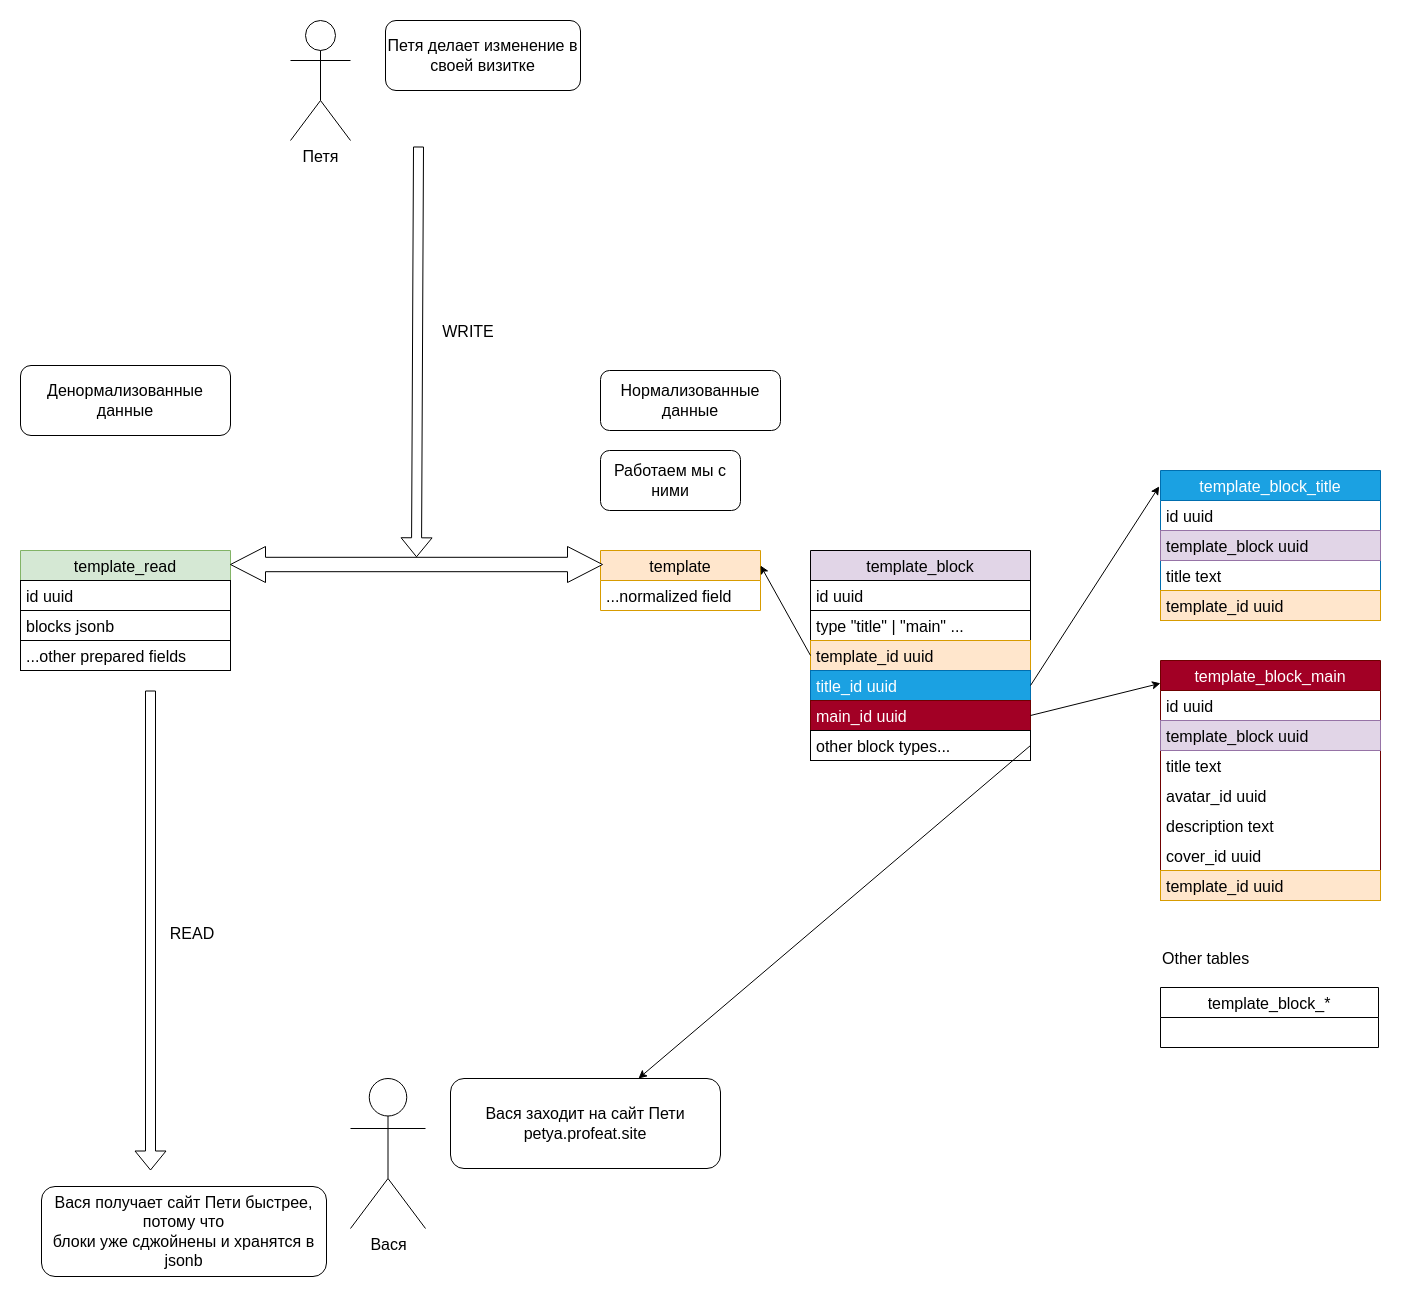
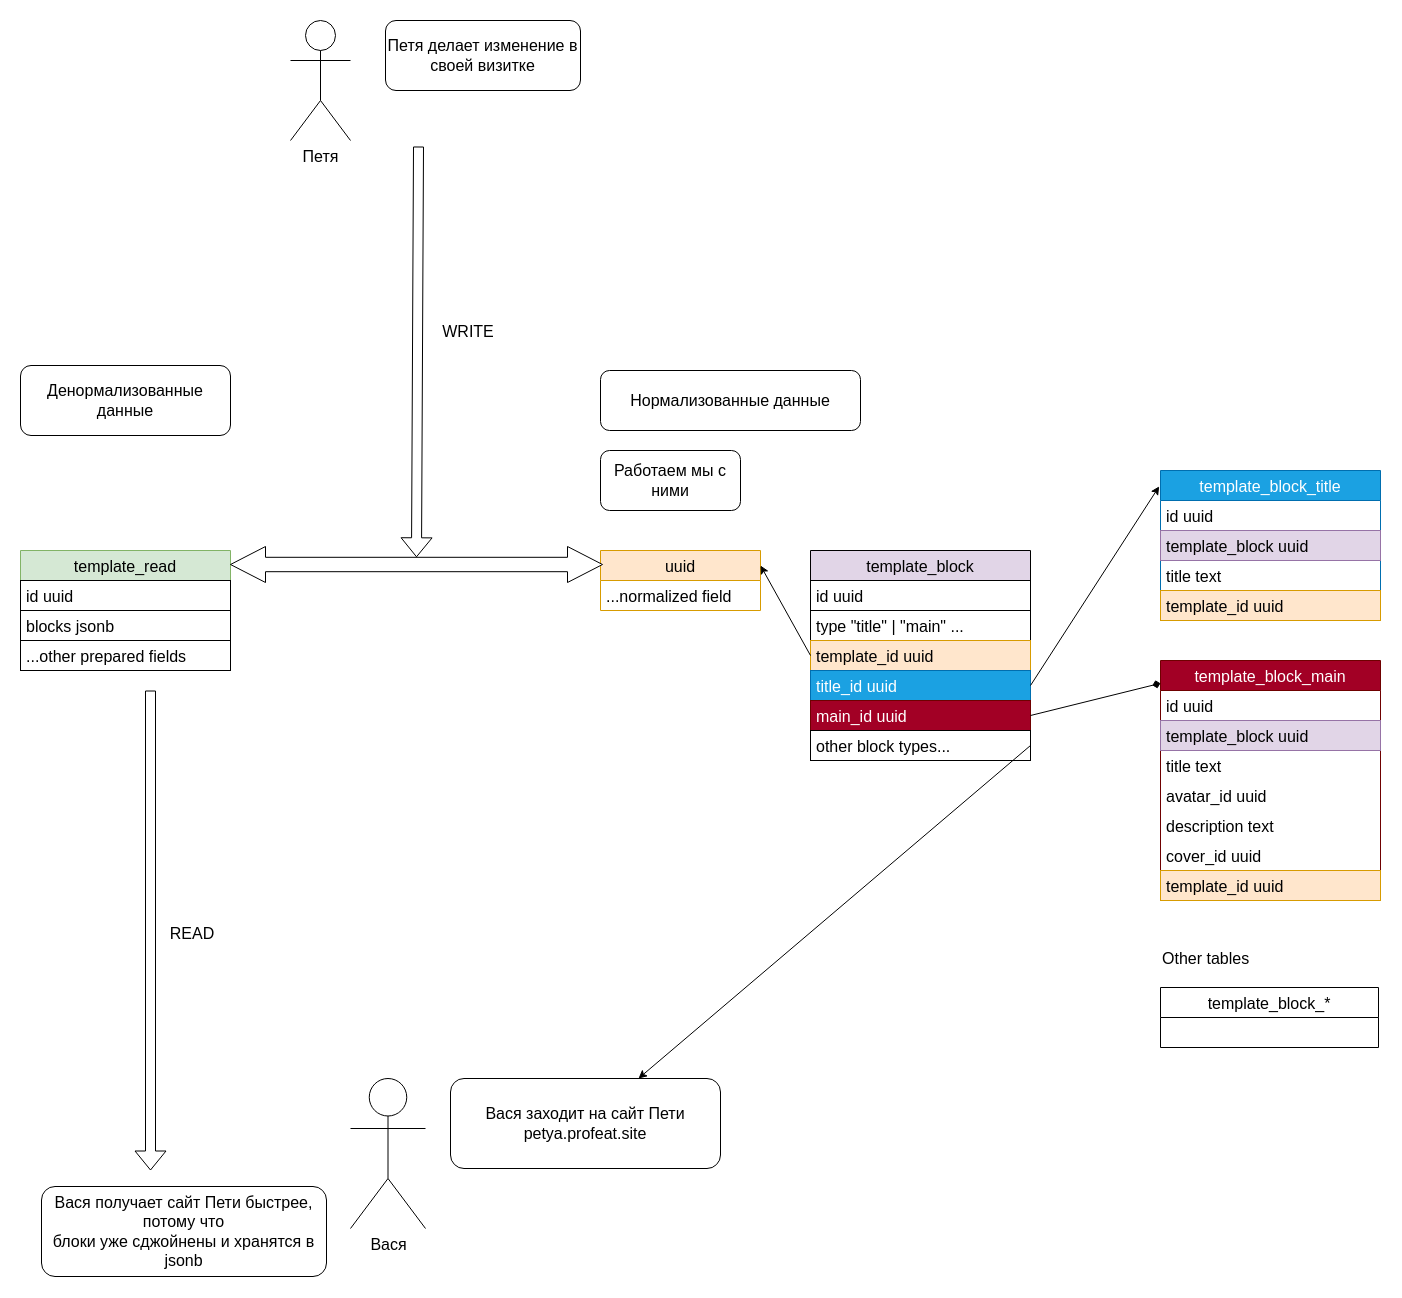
  <mxCell id="0" />
  <mxCell id="1" parent="0" />
  <mxCell id="2" value="template_read" style="swimlane;fontStyle=0;childLayout=stackLayout;horizontal=1;startSize=30;horizontalStack=0;resizeParent=1;resizeParentMax=0;resizeLast=0;collapsible=1;marginBottom=0;fillColor=#d5e8d4;strokeColor=#82b366;fontSize=16;" vertex="1" parent="1"><mxGeometry x="20" y="550" width="210" height="120" as="geometry" /></mxCell>
  <mxCell id="3" value="id uuid" style="text;strokeColor=default;fillColor=none;align=left;verticalAlign=middle;spacingLeft=4;spacingRight=4;overflow=hidden;points=[[0,0.5],[1,0.5]];portConstraint=eastwest;rotatable=0;fontSize=16;" vertex="1" parent="2"><mxGeometry y="30" width="210" height="30" as="geometry" /></mxCell>
  <mxCell id="4" value="blocks jsonb" style="text;strokeColor=default;fillColor=none;align=left;verticalAlign=middle;spacingLeft=4;spacingRight=4;overflow=hidden;points=[[0,0.5],[1,0.5]];portConstraint=eastwest;rotatable=0;fontSize=16;" vertex="1" parent="2"><mxGeometry y="60" width="210" height="30" as="geometry" /></mxCell>
  <mxCell id="5" value="...other prepared fields" style="text;strokeColor=default;fillColor=none;align=left;verticalAlign=middle;spacingLeft=4;spacingRight=4;overflow=hidden;points=[[0,0.5],[1,0.5]];portConstraint=eastwest;rotatable=0;fontSize=16;" vertex="1" parent="2"><mxGeometry y="90" width="210" height="30" as="geometry" /></mxCell>
- <mxCell id="6" value="template" style="swimlane;fontStyle=0;childLayout=stackLayout;horizontal=1;startSize=30;horizontalStack=0;resizeParent=1;resizeParentMax=0;resizeLast=0;collapsible=1;marginBottom=0;fillColor=#ffe6cc;strokeColor=#d79b00;fontSize=16;" vertex="1" parent="1"><mxGeometry x="600" y="550" width="160" height="60" as="geometry" /></mxCell>
+ <mxCell id="6" value="uuid" style="swimlane;fontStyle=0;childLayout=stackLayout;horizontal=1;startSize=30;horizontalStack=0;resizeParent=1;resizeParentMax=0;resizeLast=0;collapsible=1;marginBottom=0;fillColor=#ffe6cc;strokeColor=#d79b00;fontSize=16;" vertex="1" parent="1"><mxGeometry x="600" y="550" width="160" height="60" as="geometry" /></mxCell>
  <mxCell id="7" value="...normalized field" style="text;strokeColor=none;fillColor=none;align=left;verticalAlign=middle;spacingLeft=4;spacingRight=4;overflow=hidden;points=[[0,0.5],[1,0.5]];portConstraint=eastwest;rotatable=0;fontSize=16;" vertex="1" parent="6"><mxGeometry y="30" width="160" height="30" as="geometry" /></mxCell>
  <mxCell id="8" value="template_block" style="swimlane;fontStyle=0;childLayout=stackLayout;horizontal=1;startSize=30;horizontalStack=0;resizeParent=1;resizeParentMax=0;resizeLast=0;collapsible=1;marginBottom=0;fillColor=#e1d5e7;strokeColor=default;fontSize=16;" vertex="1" parent="1"><mxGeometry x="810" y="550" width="220" height="210" as="geometry" /></mxCell>
  <mxCell id="9" value="id uuid" style="text;strokeColor=default;fillColor=none;align=left;verticalAlign=middle;spacingLeft=4;spacingRight=4;overflow=hidden;points=[[0,0.5],[1,0.5]];portConstraint=eastwest;rotatable=0;fontSize=16;" vertex="1" parent="8"><mxGeometry y="30" width="220" height="30" as="geometry" /></mxCell>
  <mxCell id="10" value="type &quot;title&quot; | &quot;main&quot; ..." style="text;strokeColor=default;fillColor=none;align=left;verticalAlign=middle;spacingLeft=4;spacingRight=4;overflow=hidden;points=[[0,0.5],[1,0.5]];portConstraint=eastwest;rotatable=0;fontSize=16;" vertex="1" parent="8"><mxGeometry y="60" width="220" height="30" as="geometry" /></mxCell>
  <mxCell id="11" value="template_id uuid" style="text;strokeColor=#d79b00;fillColor=#ffe6cc;align=left;verticalAlign=middle;spacingLeft=4;spacingRight=4;overflow=hidden;points=[[0,0.5],[1,0.5]];portConstraint=eastwest;rotatable=0;fontSize=16;" vertex="1" parent="8"><mxGeometry y="90" width="220" height="30" as="geometry" /></mxCell>
  <mxCell id="12" value="title_id uuid" style="text;strokeColor=#006EAF;fillColor=#1ba1e2;align=left;verticalAlign=middle;spacingLeft=4;spacingRight=4;overflow=hidden;points=[[0,0.5],[1,0.5]];portConstraint=eastwest;rotatable=0;fontSize=16;rounded=0;shadow=0;fontColor=#ffffff;" vertex="1" parent="8"><mxGeometry y="120" width="220" height="30" as="geometry" /></mxCell>
  <mxCell id="13" value="main_id uuid" style="text;strokeColor=#6F0000;fillColor=#a20025;align=left;verticalAlign=middle;spacingLeft=4;spacingRight=4;overflow=hidden;points=[[0,0.5],[1,0.5]];portConstraint=eastwest;rotatable=0;fontSize=16;fontColor=#ffffff;" vertex="1" parent="8"><mxGeometry y="150" width="220" height="30" as="geometry" /></mxCell>
  <mxCell id="14" value="other block types..." style="text;strokeColor=default;fillColor=none;align=left;verticalAlign=middle;spacingLeft=4;spacingRight=4;overflow=hidden;points=[[0,0.5],[1,0.5]];portConstraint=eastwest;rotatable=0;fontSize=16;" vertex="1" parent="8"><mxGeometry y="180" width="220" height="30" as="geometry" /></mxCell>
  <mxCell id="15" value="" style="endArrow=classic;html=1;rounded=0;entryX=1;entryY=0.25;entryDx=0;entryDy=0;exitX=0;exitY=0.5;exitDx=0;exitDy=0;fontSize=16;" edge="1" parent="1" source="11" target="6"><mxGeometry width="50" height="50" relative="1" as="geometry"><mxPoint x="640" y="660" as="sourcePoint" /><mxPoint x="690" y="610" as="targetPoint" /></mxGeometry></mxCell>
  <mxCell id="16" value="Петя" style="shape=umlActor;verticalLabelPosition=bottom;verticalAlign=top;html=1;outlineConnect=0;fontSize=16;" vertex="1" parent="1"><mxGeometry x="290" y="20" width="60" height="120" as="geometry" /></mxCell>
  <mxCell id="17" value="&lt;font style=&quot;font-size: 16px;&quot;&gt;Петя делает изменение в своей визитке&lt;/font&gt;" style="rounded=1;whiteSpace=wrap;html=1;fontSize=16;" vertex="1" parent="1"><mxGeometry x="385" y="20" width="195" height="70" as="geometry" /></mxCell>
  <mxCell id="18" value="" style="shape=flexArrow;endArrow=classic;html=1;rounded=0;fontSize=16;entryX=0.5;entryY=0;entryDx=0;entryDy=10.8;entryPerimeter=0;" edge="1" parent="1" target="46"><mxGeometry width="50" height="50" relative="1" as="geometry"><mxPoint x="418" y="146" as="sourcePoint" /><mxPoint x="418" y="546" as="targetPoint" /></mxGeometry></mxCell>
  <mxCell id="19" value="WRITE" style="text;html=1;strokeColor=none;fillColor=none;align=center;verticalAlign=middle;whiteSpace=wrap;rounded=0;fontSize=16;" vertex="1" parent="1"><mxGeometry x="438" y="316" width="60" height="30" as="geometry" /></mxCell>
  <mxCell id="20" value="Вася" style="shape=umlActor;verticalLabelPosition=bottom;verticalAlign=top;html=1;outlineConnect=0;fontSize=16;" vertex="1" parent="1"><mxGeometry x="350" y="1078" width="75" height="150" as="geometry" /></mxCell>
  <mxCell id="21" value="&lt;font style=&quot;font-size: 16px;&quot;&gt;Вася заходит на сайт Пети&lt;br style=&quot;font-size: 16px;&quot;&gt;petya.profeat.site&lt;/font&gt;" style="rounded=1;whiteSpace=wrap;html=1;fontSize=16;" vertex="1" parent="1"><mxGeometry x="450" y="1078" width="270" height="90" as="geometry" /></mxCell>
  <mxCell id="22" value="" style="shape=flexArrow;endArrow=classic;html=1;rounded=0;fontSize=16;" edge="1" parent="1"><mxGeometry width="50" height="50" relative="1" as="geometry"><mxPoint x="150" y="690" as="sourcePoint" /><mxPoint x="150" y="1170" as="targetPoint" /></mxGeometry></mxCell>
  <mxCell id="23" value="&lt;font style=&quot;font-size: 16px;&quot;&gt;READ&lt;/font&gt;" style="text;html=1;strokeColor=none;fillColor=none;align=center;verticalAlign=middle;whiteSpace=wrap;rounded=0;fontSize=16;" vertex="1" parent="1"><mxGeometry x="162" y="918" width="60" height="30" as="geometry" /></mxCell>
  <mxCell id="24" value="&lt;font style=&quot;font-size: 16px;&quot;&gt;Вася получает сайт Пети быстрее, потому что&lt;br style=&quot;font-size: 16px;&quot;&gt;блоки уже сджойнены и хранятся в jsonb&lt;/font&gt;" style="rounded=1;whiteSpace=wrap;html=1;fontSize=16;" vertex="1" parent="1"><mxGeometry x="41" y="1186" width="285" height="90" as="geometry" /></mxCell>
- <mxCell id="25" value="Нормализованные данные" style="rounded=1;whiteSpace=wrap;html=1;fontSize=16;" vertex="1" parent="1"><mxGeometry x="600" y="370" width="180" height="60" as="geometry" /></mxCell>
+ <mxCell id="25" value="Нормализованные данные" style="rounded=1;whiteSpace=wrap;html=1;fontSize=16;" vertex="1" parent="1"><mxGeometry x="600" y="370" width="260" height="60" as="geometry" /></mxCell>
  <mxCell id="26" value="Денормализованные данные" style="rounded=1;whiteSpace=wrap;html=1;fontSize=16;" vertex="1" parent="1"><mxGeometry x="20" y="365" width="210" height="70" as="geometry" /></mxCell>
  <mxCell id="27" value="Работаем мы с ними" style="rounded=1;whiteSpace=wrap;html=1;fontSize=16;" vertex="1" parent="1"><mxGeometry x="600" y="450" width="140" height="60" as="geometry" /></mxCell>
  <mxCell id="28" value="template_block_title" style="swimlane;fontStyle=0;childLayout=stackLayout;horizontal=1;startSize=30;horizontalStack=0;resizeParent=1;resizeParentMax=0;resizeLast=0;collapsible=1;marginBottom=0;fontSize=16;fillColor=#1ba1e2;fontColor=#ffffff;strokeColor=#006EAF;" vertex="1" parent="1"><mxGeometry x="1160" y="470" width="220" height="150" as="geometry" /></mxCell>
  <mxCell id="29" value="id uuid" style="text;strokeColor=none;fillColor=none;align=left;verticalAlign=middle;spacingLeft=4;spacingRight=4;overflow=hidden;points=[[0,0.5],[1,0.5]];portConstraint=eastwest;rotatable=0;fontSize=16;" vertex="1" parent="28"><mxGeometry y="30" width="220" height="30" as="geometry" /></mxCell>
  <mxCell id="30" value="template_block uuid" style="text;strokeColor=#9673a6;fillColor=#e1d5e7;align=left;verticalAlign=middle;spacingLeft=4;spacingRight=4;overflow=hidden;points=[[0,0.5],[1,0.5]];portConstraint=eastwest;rotatable=0;fontSize=16;" vertex="1" parent="28"><mxGeometry y="60" width="220" height="30" as="geometry" /></mxCell>
  <mxCell id="31" value="title text" style="text;strokeColor=none;fillColor=none;align=left;verticalAlign=middle;spacingLeft=4;spacingRight=4;overflow=hidden;points=[[0,0.5],[1,0.5]];portConstraint=eastwest;rotatable=0;fontSize=16;" vertex="1" parent="28"><mxGeometry y="90" width="220" height="30" as="geometry" /></mxCell>
  <mxCell id="32" value="template_id uuid" style="text;strokeColor=#d79b00;fillColor=#ffe6cc;align=left;verticalAlign=middle;spacingLeft=4;spacingRight=4;overflow=hidden;points=[[0,0.5],[1,0.5]];portConstraint=eastwest;rotatable=0;fontSize=16;" vertex="1" parent="28"><mxGeometry y="120" width="220" height="30" as="geometry" /></mxCell>
  <mxCell id="33" value="template_block_main" style="swimlane;fontStyle=0;childLayout=stackLayout;horizontal=1;startSize=30;horizontalStack=0;resizeParent=1;resizeParentMax=0;resizeLast=0;collapsible=1;marginBottom=0;fontSize=16;fillColor=#a20025;fontColor=#ffffff;strokeColor=#6F0000;" vertex="1" parent="1"><mxGeometry x="1160" y="660" width="220" height="240" as="geometry" /></mxCell>
  <mxCell id="34" value="id uuid" style="text;strokeColor=none;fillColor=none;align=left;verticalAlign=middle;spacingLeft=4;spacingRight=4;overflow=hidden;points=[[0,0.5],[1,0.5]];portConstraint=eastwest;rotatable=0;fontSize=16;" vertex="1" parent="33"><mxGeometry y="30" width="220" height="30" as="geometry" /></mxCell>
  <mxCell id="35" value="template_block uuid" style="text;strokeColor=#9673a6;fillColor=#e1d5e7;align=left;verticalAlign=middle;spacingLeft=4;spacingRight=4;overflow=hidden;points=[[0,0.5],[1,0.5]];portConstraint=eastwest;rotatable=0;fontSize=16;" vertex="1" parent="33"><mxGeometry y="60" width="220" height="30" as="geometry" /></mxCell>
  <mxCell id="36" value="title text" style="text;strokeColor=none;fillColor=none;align=left;verticalAlign=middle;spacingLeft=4;spacingRight=4;overflow=hidden;points=[[0,0.5],[1,0.5]];portConstraint=eastwest;rotatable=0;fontSize=16;" vertex="1" parent="33"><mxGeometry y="90" width="220" height="30" as="geometry" /></mxCell>
  <mxCell id="37" value="avatar_id uuid" style="text;strokeColor=none;fillColor=none;align=left;verticalAlign=middle;spacingLeft=4;spacingRight=4;overflow=hidden;points=[[0,0.5],[1,0.5]];portConstraint=eastwest;rotatable=0;fontSize=16;" vertex="1" parent="33"><mxGeometry y="120" width="220" height="30" as="geometry" /></mxCell>
  <mxCell id="38" value="description text" style="text;strokeColor=none;fillColor=none;align=left;verticalAlign=middle;spacingLeft=4;spacingRight=4;overflow=hidden;points=[[0,0.5],[1,0.5]];portConstraint=eastwest;rotatable=0;fontSize=16;" vertex="1" parent="33"><mxGeometry y="150" width="220" height="30" as="geometry" /></mxCell>
  <mxCell id="39" value="cover_id uuid" style="text;strokeColor=none;fillColor=none;align=left;verticalAlign=middle;spacingLeft=4;spacingRight=4;overflow=hidden;points=[[0,0.5],[1,0.5]];portConstraint=eastwest;rotatable=0;fontSize=16;" vertex="1" parent="33"><mxGeometry y="180" width="220" height="30" as="geometry" /></mxCell>
  <mxCell id="40" value="template_id uuid" style="text;strokeColor=#d79b00;fillColor=#ffe6cc;align=left;verticalAlign=middle;spacingLeft=4;spacingRight=4;overflow=hidden;points=[[0,0.5],[1,0.5]];portConstraint=eastwest;rotatable=0;fontSize=16;" vertex="1" parent="33"><mxGeometry y="210" width="220" height="30" as="geometry" /></mxCell>
  <mxCell id="41" value="" style="endArrow=classic;html=1;rounded=0;fontSize=16;exitX=1;exitY=0.5;exitDx=0;exitDy=0;entryX=-0.006;entryY=0.106;entryDx=0;entryDy=0;entryPerimeter=0;" edge="1" parent="1" source="12" target="28"><mxGeometry width="50" height="50" relative="1" as="geometry"><mxPoint x="1040" y="520" as="sourcePoint" /><mxPoint x="1090" y="470" as="targetPoint" /></mxGeometry></mxCell>
- <mxCell id="42" value="" style="endArrow=classic;html=1;rounded=0;fontSize=16;entryX=0;entryY=0.095;entryDx=0;entryDy=0;entryPerimeter=0;exitX=1;exitY=0.5;exitDx=0;exitDy=0;" edge="1" parent="1" source="13" target="33"><mxGeometry width="50" height="50" relative="1" as="geometry"><mxPoint x="1040" y="840" as="sourcePoint" /><mxPoint x="680" y="580" as="targetPoint" /></mxGeometry></mxCell>
+ <mxCell id="42" value="" style="endArrow=diamond;html=1;rounded=0;fontSize=16;entryX=0;entryY=0.095;entryDx=0;entryDy=0;entryPerimeter=0;exitX=1;exitY=0.5;exitDx=0;exitDy=0;" edge="1" parent="1" source="13" target="33"><mxGeometry width="50" height="50" relative="1" as="geometry"><mxPoint x="1040" y="840" as="sourcePoint" /><mxPoint x="680" y="580" as="targetPoint" /></mxGeometry></mxCell>
  <mxCell id="43" value="template_block_*" style="swimlane;fontStyle=0;childLayout=stackLayout;horizontal=1;startSize=30;horizontalStack=0;resizeParent=1;resizeParentMax=0;resizeLast=0;collapsible=1;marginBottom=0;rounded=0;shadow=0;strokeColor=default;fontSize=16;" vertex="1" parent="1"><mxGeometry x="1160" y="987" width="218" height="60" as="geometry" /></mxCell>
  <mxCell id="44" value="" style="endArrow=classic;html=1;rounded=0;fontSize=16;exitX=1;exitY=0.5;exitDx=0;exitDy=0;" edge="1" parent="1" source="14" target="21"><mxGeometry width="50" height="50" relative="1" as="geometry"><mxPoint x="1069" y="1027" as="sourcePoint" /><mxPoint x="820" y="700" as="targetPoint" /></mxGeometry></mxCell>
  <mxCell id="45" value="Other tables" style="text;html=1;strokeColor=none;fillColor=none;align=left;verticalAlign=middle;whiteSpace=wrap;rounded=0;shadow=0;fontSize=16;" vertex="1" parent="1"><mxGeometry x="1160" y="943" width="168" height="30" as="geometry" /></mxCell>
  <mxCell id="46" value="" style="html=1;shadow=0;dashed=0;align=center;verticalAlign=middle;shape=mxgraph.arrows2.twoWayArrow;dy=0.6;dx=35;rounded=0;labelBackgroundColor=#82B366;strokeColor=default;fontSize=16;fontColor=#FFFFFF;" vertex="1" parent="1"><mxGeometry x="230" y="546" width="372" height="36" as="geometry" /></mxCell>
